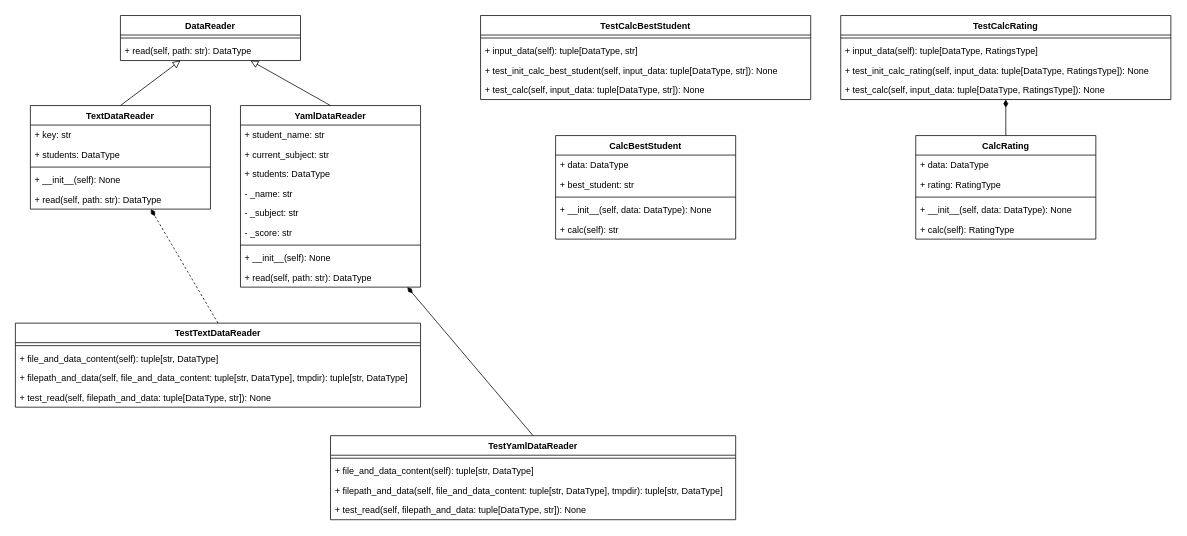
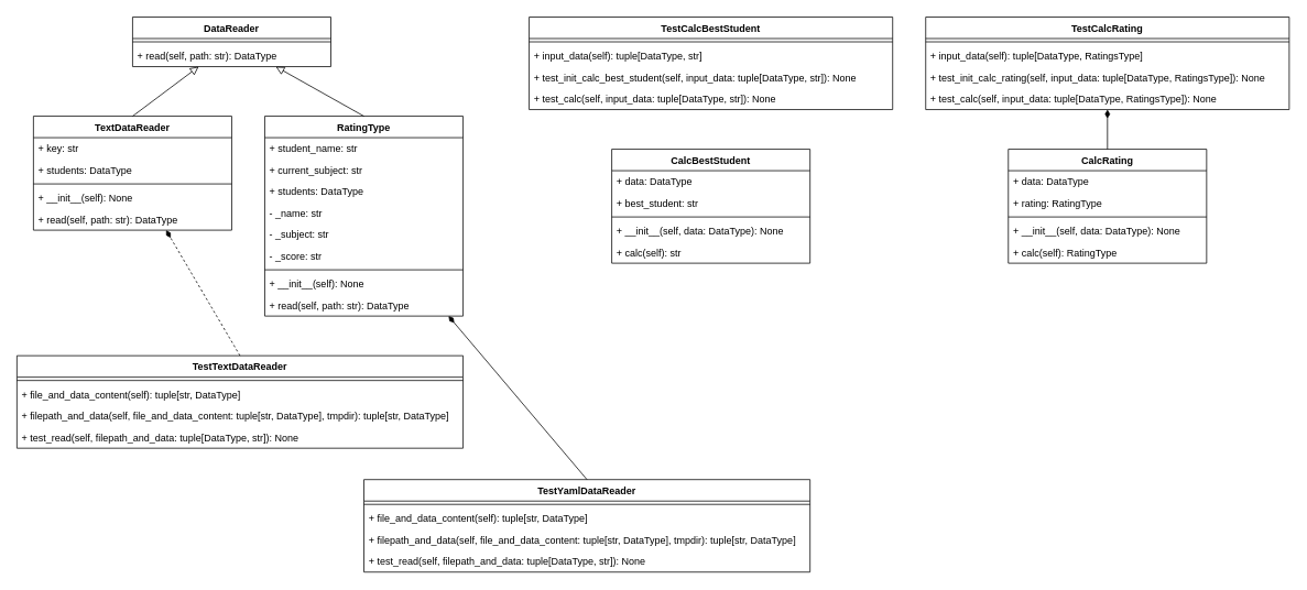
  <mxCell id="0" />
  <mxCell id="1" parent="0" />
  <mxCell id="2" value="CalcBestStudent" style="swimlane;fontStyle=1;align=center;verticalAlign=top;childLayout=stackLayout;horizontal=1;startSize=26;horizontalStack=0;resizeParent=1;resizeParentMax=0;resizeLast=0;collapsible=1;marginBottom=0;" vertex="1" parent="1"><mxGeometry x="740" y="180" width="240" height="138" as="geometry" /></mxCell>
  <mxCell id="3" value="+ data: DataType" style="text;strokeColor=none;fillColor=none;align=left;verticalAlign=top;spacingLeft=4;spacingRight=4;overflow=hidden;rotatable=0;points=[[0,0.5],[1,0.5]];portConstraint=eastwest;" vertex="1" parent="2"><mxGeometry y="26" width="240" height="26" as="geometry" /></mxCell>
  <mxCell id="4" value="+ best_student: str" style="text;strokeColor=none;fillColor=none;align=left;verticalAlign=top;spacingLeft=4;spacingRight=4;overflow=hidden;rotatable=0;points=[[0,0.5],[1,0.5]];portConstraint=eastwest;" vertex="1" parent="2"><mxGeometry y="52" width="240" height="26" as="geometry" /></mxCell>
  <mxCell id="5" value="" style="line;strokeWidth=1;fillColor=none;align=left;verticalAlign=middle;spacingTop=-1;spacingLeft=3;spacingRight=3;rotatable=0;labelPosition=right;points=[];portConstraint=eastwest;strokeColor=inherit;" vertex="1" parent="2"><mxGeometry y="78" width="240" height="8" as="geometry" /></mxCell>
  <mxCell id="6" value="+ __init__(self, data: DataType): None" style="text;strokeColor=none;fillColor=none;align=left;verticalAlign=top;spacingLeft=4;spacingRight=4;overflow=hidden;rotatable=0;points=[[0,0.5],[1,0.5]];portConstraint=eastwest;" vertex="1" parent="2"><mxGeometry y="86" width="240" height="26" as="geometry" /></mxCell>
  <mxCell id="7" value="+ calc(self): str" style="text;strokeColor=none;fillColor=none;align=left;verticalAlign=top;spacingLeft=4;spacingRight=4;overflow=hidden;rotatable=0;points=[[0,0.5],[1,0.5]];portConstraint=eastwest;" vertex="1" parent="2"><mxGeometry y="112" width="240" height="26" as="geometry" /></mxCell>
  <mxCell id="8" value="CalcRating" style="swimlane;fontStyle=1;align=center;verticalAlign=top;childLayout=stackLayout;horizontal=1;startSize=26;horizontalStack=0;resizeParent=1;resizeParentMax=0;resizeLast=0;collapsible=1;marginBottom=0;" vertex="1" parent="1"><mxGeometry x="1220" y="180" width="240" height="138" as="geometry" /></mxCell>
  <mxCell id="9" value="+ data: DataType" style="text;strokeColor=none;fillColor=none;align=left;verticalAlign=top;spacingLeft=4;spacingRight=4;overflow=hidden;rotatable=0;points=[[0,0.5],[1,0.5]];portConstraint=eastwest;" vertex="1" parent="8"><mxGeometry y="26" width="240" height="26" as="geometry" /></mxCell>
  <mxCell id="10" value="+ rating: RatingType" style="text;strokeColor=none;fillColor=none;align=left;verticalAlign=top;spacingLeft=4;spacingRight=4;overflow=hidden;rotatable=0;points=[[0,0.5],[1,0.5]];portConstraint=eastwest;" vertex="1" parent="8"><mxGeometry y="52" width="240" height="26" as="geometry" /></mxCell>
  <mxCell id="11" value="" style="line;strokeWidth=1;fillColor=none;align=left;verticalAlign=middle;spacingTop=-1;spacingLeft=3;spacingRight=3;rotatable=0;labelPosition=right;points=[];portConstraint=eastwest;strokeColor=inherit;" vertex="1" parent="8"><mxGeometry y="78" width="240" height="8" as="geometry" /></mxCell>
  <mxCell id="12" value="+ __init__(self, data: DataType): None" style="text;strokeColor=none;fillColor=none;align=left;verticalAlign=top;spacingLeft=4;spacingRight=4;overflow=hidden;rotatable=0;points=[[0,0.5],[1,0.5]];portConstraint=eastwest;" vertex="1" parent="8"><mxGeometry y="86" width="240" height="26" as="geometry" /></mxCell>
  <mxCell id="13" value="+ calc(self): RatingType" style="text;strokeColor=none;fillColor=none;align=left;verticalAlign=top;spacingLeft=4;spacingRight=4;overflow=hidden;rotatable=0;points=[[0,0.5],[1,0.5]];portConstraint=eastwest;" vertex="1" parent="8"><mxGeometry y="112" width="240" height="26" as="geometry" /></mxCell>
  <mxCell id="14" value="DataReader" style="swimlane;fontStyle=1;align=center;verticalAlign=top;childLayout=stackLayout;horizontal=1;startSize=26;horizontalStack=0;resizeParent=1;resizeParentMax=0;resizeLast=0;collapsible=1;marginBottom=0;" vertex="1" parent="1"><mxGeometry x="160" y="20" width="240" height="60" as="geometry" /></mxCell>
  <mxCell id="15" value="" style="line;strokeWidth=1;fillColor=none;align=left;verticalAlign=middle;spacingTop=-1;spacingLeft=3;spacingRight=3;rotatable=0;labelPosition=right;points=[];portConstraint=eastwest;strokeColor=inherit;" vertex="1" parent="14"><mxGeometry y="26" width="240" height="8" as="geometry" /></mxCell>
  <mxCell id="16" value="+ read(self, path: str): DataType" style="text;strokeColor=none;fillColor=none;align=left;verticalAlign=top;spacingLeft=4;spacingRight=4;overflow=hidden;rotatable=0;points=[[0,0.5],[1,0.5]];portConstraint=eastwest;" vertex="1" parent="14"><mxGeometry y="34" width="240" height="26" as="geometry" /></mxCell>
  <mxCell id="17" value="TextDataReader" style="swimlane;fontStyle=1;align=center;verticalAlign=top;childLayout=stackLayout;horizontal=1;startSize=26;horizontalStack=0;resizeParent=1;resizeParentMax=0;resizeLast=0;collapsible=1;marginBottom=0;" vertex="1" parent="1"><mxGeometry x="40" y="140" width="240" height="138" as="geometry" /></mxCell>
  <mxCell id="18" value="+ key: str" style="text;strokeColor=none;fillColor=none;align=left;verticalAlign=top;spacingLeft=4;spacingRight=4;overflow=hidden;rotatable=0;points=[[0,0.5],[1,0.5]];portConstraint=eastwest;" vertex="1" parent="17"><mxGeometry y="26" width="240" height="26" as="geometry" /></mxCell>
  <mxCell id="19" value="+ students: DataType" style="text;strokeColor=none;fillColor=none;align=left;verticalAlign=top;spacingLeft=4;spacingRight=4;overflow=hidden;rotatable=0;points=[[0,0.5],[1,0.5]];portConstraint=eastwest;" vertex="1" parent="17"><mxGeometry y="52" width="240" height="26" as="geometry" /></mxCell>
  <mxCell id="20" value="" style="line;strokeWidth=1;fillColor=none;align=left;verticalAlign=middle;spacingTop=-1;spacingLeft=3;spacingRight=3;rotatable=0;labelPosition=right;points=[];portConstraint=eastwest;strokeColor=inherit;" vertex="1" parent="17"><mxGeometry y="78" width="240" height="8" as="geometry" /></mxCell>
  <mxCell id="21" value="+ __init__(self): None" style="text;strokeColor=none;fillColor=none;align=left;verticalAlign=top;spacingLeft=4;spacingRight=4;overflow=hidden;rotatable=0;points=[[0,0.5],[1,0.5]];portConstraint=eastwest;" vertex="1" parent="17"><mxGeometry y="86" width="240" height="26" as="geometry" /></mxCell>
  <mxCell id="22" value="+ read(self, path: str): DataType" style="text;strokeColor=none;fillColor=none;align=left;verticalAlign=top;spacingLeft=4;spacingRight=4;overflow=hidden;rotatable=0;points=[[0,0.5],[1,0.5]];portConstraint=eastwest;" vertex="1" parent="17"><mxGeometry y="112" width="240" height="26" as="geometry" /></mxCell>
  <mxCell id="23" value="" style="endArrow=block;endSize=8;endFill=0;html=1;rounded=0;exitX=0.5;exitY=0;exitDx=0;exitDy=0;" edge="1" parent="1" source="17" target="14"><mxGeometry width="160" relative="1" as="geometry"><mxPoint x="440" y="160" as="sourcePoint" /><mxPoint x="600" y="160" as="targetPoint" /></mxGeometry></mxCell>
- <mxCell id="24" value="YamlDataReader" style="swimlane;fontStyle=1;align=center;verticalAlign=top;childLayout=stackLayout;horizontal=1;startSize=26;horizontalStack=0;resizeParent=1;resizeParentMax=0;resizeLast=0;collapsible=1;marginBottom=0;" vertex="1" parent="1"><mxGeometry x="320" y="140" width="240" height="242" as="geometry" /></mxCell>
+ <mxCell id="24" value="RatingType" style="swimlane;fontStyle=1;align=center;verticalAlign=top;childLayout=stackLayout;horizontal=1;startSize=26;horizontalStack=0;resizeParent=1;resizeParentMax=0;resizeLast=0;collapsible=1;marginBottom=0;" vertex="1" parent="1"><mxGeometry x="320" y="140" width="240" height="242" as="geometry" /></mxCell>
  <mxCell id="25" value="+ student_name: str" style="text;strokeColor=none;fillColor=none;align=left;verticalAlign=top;spacingLeft=4;spacingRight=4;overflow=hidden;rotatable=0;points=[[0,0.5],[1,0.5]];portConstraint=eastwest;" vertex="1" parent="24"><mxGeometry y="26" width="240" height="26" as="geometry" /></mxCell>
  <mxCell id="26" value="+ current_subject: str" style="text;strokeColor=none;fillColor=none;align=left;verticalAlign=top;spacingLeft=4;spacingRight=4;overflow=hidden;rotatable=0;points=[[0,0.5],[1,0.5]];portConstraint=eastwest;" vertex="1" parent="24"><mxGeometry y="52" width="240" height="26" as="geometry" /></mxCell>
  <mxCell id="27" value="+ students: DataType" style="text;strokeColor=none;fillColor=none;align=left;verticalAlign=top;spacingLeft=4;spacingRight=4;overflow=hidden;rotatable=0;points=[[0,0.5],[1,0.5]];portConstraint=eastwest;" vertex="1" parent="24"><mxGeometry y="78" width="240" height="26" as="geometry" /></mxCell>
  <mxCell id="28" value="- _name: str" style="text;strokeColor=none;fillColor=none;align=left;verticalAlign=top;spacingLeft=4;spacingRight=4;overflow=hidden;rotatable=0;points=[[0,0.5],[1,0.5]];portConstraint=eastwest;" vertex="1" parent="24"><mxGeometry y="104" width="240" height="26" as="geometry" /></mxCell>
  <mxCell id="29" value="- _subject: str" style="text;strokeColor=none;fillColor=none;align=left;verticalAlign=top;spacingLeft=4;spacingRight=4;overflow=hidden;rotatable=0;points=[[0,0.5],[1,0.5]];portConstraint=eastwest;" vertex="1" parent="24"><mxGeometry y="130" width="240" height="26" as="geometry" /></mxCell>
  <mxCell id="30" value="- _score: str" style="text;strokeColor=none;fillColor=none;align=left;verticalAlign=top;spacingLeft=4;spacingRight=4;overflow=hidden;rotatable=0;points=[[0,0.5],[1,0.5]];portConstraint=eastwest;" vertex="1" parent="24"><mxGeometry y="156" width="240" height="26" as="geometry" /></mxCell>
  <mxCell id="31" value="" style="line;strokeWidth=1;fillColor=none;align=left;verticalAlign=middle;spacingTop=-1;spacingLeft=3;spacingRight=3;rotatable=0;labelPosition=right;points=[];portConstraint=eastwest;strokeColor=inherit;" vertex="1" parent="24"><mxGeometry y="182" width="240" height="8" as="geometry" /></mxCell>
  <mxCell id="32" value="+ __init__(self): None" style="text;strokeColor=none;fillColor=none;align=left;verticalAlign=top;spacingLeft=4;spacingRight=4;overflow=hidden;rotatable=0;points=[[0,0.5],[1,0.5]];portConstraint=eastwest;" vertex="1" parent="24"><mxGeometry y="190" width="240" height="26" as="geometry" /></mxCell>
  <mxCell id="33" value="+ read(self, path: str): DataType" style="text;strokeColor=none;fillColor=none;align=left;verticalAlign=top;spacingLeft=4;spacingRight=4;overflow=hidden;rotatable=0;points=[[0,0.5],[1,0.5]];portConstraint=eastwest;" vertex="1" parent="24"><mxGeometry y="216" width="240" height="26" as="geometry" /></mxCell>
  <mxCell id="34" value="" style="endArrow=block;endSize=8;endFill=0;html=1;rounded=0;exitX=0.5;exitY=0;exitDx=0;exitDy=0;" edge="1" parent="1" source="24" target="14"><mxGeometry width="160" relative="1" as="geometry"><mxPoint x="290" y="150" as="sourcePoint" /><mxPoint x="290" y="90" as="targetPoint" /></mxGeometry></mxCell>
  <mxCell id="35" value="TestCalcBestStudent" style="swimlane;fontStyle=1;align=center;verticalAlign=top;childLayout=stackLayout;horizontal=1;startSize=26;horizontalStack=0;resizeParent=1;resizeParentMax=0;resizeLast=0;collapsible=1;marginBottom=0;" vertex="1" parent="1"><mxGeometry x="640" y="20" width="440" height="112" as="geometry" /></mxCell>
  <mxCell id="36" value="" style="line;strokeWidth=1;fillColor=none;align=left;verticalAlign=middle;spacingTop=-1;spacingLeft=3;spacingRight=3;rotatable=0;labelPosition=right;points=[];portConstraint=eastwest;strokeColor=inherit;" vertex="1" parent="35"><mxGeometry y="26" width="440" height="8" as="geometry" /></mxCell>
  <mxCell id="37" value="+ input_data(self): tuple[DataType, str]" style="text;strokeColor=none;fillColor=none;align=left;verticalAlign=top;spacingLeft=4;spacingRight=4;overflow=hidden;rotatable=0;points=[[0,0.5],[1,0.5]];portConstraint=eastwest;" vertex="1" parent="35"><mxGeometry y="34" width="440" height="26" as="geometry" /></mxCell>
  <mxCell id="38" value="+ test_init_calc_best_student(self, input_data: tuple[DataType, str]): None" style="text;strokeColor=none;fillColor=none;align=left;verticalAlign=top;spacingLeft=4;spacingRight=4;overflow=hidden;rotatable=0;points=[[0,0.5],[1,0.5]];portConstraint=eastwest;" vertex="1" parent="35"><mxGeometry y="60" width="440" height="26" as="geometry" /></mxCell>
  <mxCell id="39" value="+ test_calc(self, input_data: tuple[DataType, str]): None" style="text;strokeColor=none;fillColor=none;align=left;verticalAlign=top;spacingLeft=4;spacingRight=4;overflow=hidden;rotatable=0;points=[[0,0.5],[1,0.5]];portConstraint=eastwest;" vertex="1" parent="35"><mxGeometry y="86" width="440" height="26" as="geometry" /></mxCell>
  <mxCell id="40" value="TestCalcRating" style="swimlane;fontStyle=1;align=center;verticalAlign=top;childLayout=stackLayout;horizontal=1;startSize=26;horizontalStack=0;resizeParent=1;resizeParentMax=0;resizeLast=0;collapsible=1;marginBottom=0;" vertex="1" parent="1"><mxGeometry x="1120" y="20" width="440" height="112" as="geometry" /></mxCell>
  <mxCell id="41" value="" style="line;strokeWidth=1;fillColor=none;align=left;verticalAlign=middle;spacingTop=-1;spacingLeft=3;spacingRight=3;rotatable=0;labelPosition=right;points=[];portConstraint=eastwest;strokeColor=inherit;" vertex="1" parent="40"><mxGeometry y="26" width="440" height="8" as="geometry" /></mxCell>
  <mxCell id="42" value="+ input_data(self): tuple[DataType, RatingsType]" style="text;strokeColor=none;fillColor=none;align=left;verticalAlign=top;spacingLeft=4;spacingRight=4;overflow=hidden;rotatable=0;points=[[0,0.5],[1,0.5]];portConstraint=eastwest;" vertex="1" parent="40"><mxGeometry y="34" width="440" height="26" as="geometry" /></mxCell>
  <mxCell id="43" value="+ test_init_calc_rating(self, input_data: tuple[DataType, RatingsType]): None" style="text;strokeColor=none;fillColor=none;align=left;verticalAlign=top;spacingLeft=4;spacingRight=4;overflow=hidden;rotatable=0;points=[[0,0.5],[1,0.5]];portConstraint=eastwest;" vertex="1" parent="40"><mxGeometry y="60" width="440" height="26" as="geometry" /></mxCell>
  <mxCell id="44" value="+ test_calc(self, input_data: tuple[DataType, RatingsType]): None" style="text;strokeColor=none;fillColor=none;align=left;verticalAlign=top;spacingLeft=4;spacingRight=4;overflow=hidden;rotatable=0;points=[[0,0.5],[1,0.5]];portConstraint=eastwest;" vertex="1" parent="40"><mxGeometry y="86" width="440" height="26" as="geometry" /></mxCell>
  <mxCell id="45" value="" style="endArrow=diamondThin;endSize=8;endFill=1;html=1;rounded=0;exitX=0.5;exitY=0;exitDx=0;exitDy=0;" edge="1" parent="1" source="8" target="40"><mxGeometry width="160" relative="1" as="geometry"><mxPoint x="870" y="190" as="sourcePoint" /><mxPoint x="870" y="142" as="targetPoint" /></mxGeometry></mxCell>
  <mxCell id="46" value="TestTextDataReader" style="swimlane;fontStyle=1;align=center;verticalAlign=top;childLayout=stackLayout;horizontal=1;startSize=26;horizontalStack=0;resizeParent=1;resizeParentMax=0;resizeLast=0;collapsible=1;marginBottom=0;" vertex="1" parent="1"><mxGeometry x="20" y="430" width="540" height="112" as="geometry" /></mxCell>
  <mxCell id="47" value="" style="line;strokeWidth=1;fillColor=none;align=left;verticalAlign=middle;spacingTop=-1;spacingLeft=3;spacingRight=3;rotatable=0;labelPosition=right;points=[];portConstraint=eastwest;strokeColor=inherit;" vertex="1" parent="46"><mxGeometry y="26" width="540" height="8" as="geometry" /></mxCell>
  <mxCell id="48" value="+ file_and_data_content(self): tuple[str, DataType]" style="text;strokeColor=none;fillColor=none;align=left;verticalAlign=top;spacingLeft=4;spacingRight=4;overflow=hidden;rotatable=0;points=[[0,0.5],[1,0.5]];portConstraint=eastwest;" vertex="1" parent="46"><mxGeometry y="34" width="540" height="26" as="geometry" /></mxCell>
  <mxCell id="49" value="+ filepath_and_data(self, file_and_data_content: tuple[str, DataType], tmpdir): tuple[str, DataType]" style="text;strokeColor=none;fillColor=none;align=left;verticalAlign=top;spacingLeft=4;spacingRight=4;overflow=hidden;rotatable=0;points=[[0,0.5],[1,0.5]];portConstraint=eastwest;" vertex="1" parent="46"><mxGeometry y="60" width="540" height="26" as="geometry" /></mxCell>
  <mxCell id="50" value="+ test_read(self, filepath_and_data: tuple[DataType, str]): None" style="text;strokeColor=none;fillColor=none;align=left;verticalAlign=top;spacingLeft=4;spacingRight=4;overflow=hidden;rotatable=0;points=[[0,0.5],[1,0.5]];portConstraint=eastwest;" vertex="1" parent="46"><mxGeometry y="86" width="540" height="26" as="geometry" /></mxCell>
  <mxCell id="51" value="" style="endArrow=diamondThin;endSize=8;endFill=1;html=1;rounded=0;exitX=0.5;exitY=0;exitDx=0;exitDy=0;dashed=1;" edge="1" parent="1" source="46" target="17"><mxGeometry width="160" relative="1" as="geometry"><mxPoint x="-20" y="366" as="sourcePoint" /><mxPoint x="140" y="109.07" as="targetPoint" /></mxGeometry></mxCell>
  <mxCell id="52" value="TestYamlDataReader" style="swimlane;fontStyle=1;align=center;verticalAlign=top;childLayout=stackLayout;horizontal=1;startSize=26;horizontalStack=0;resizeParent=1;resizeParentMax=0;resizeLast=0;collapsible=1;marginBottom=0;" vertex="1" parent="1"><mxGeometry x="440" y="580" width="540" height="112" as="geometry" /></mxCell>
  <mxCell id="53" value="" style="line;strokeWidth=1;fillColor=none;align=left;verticalAlign=middle;spacingTop=-1;spacingLeft=3;spacingRight=3;rotatable=0;labelPosition=right;points=[];portConstraint=eastwest;strokeColor=inherit;" vertex="1" parent="52"><mxGeometry y="26" width="540" height="8" as="geometry" /></mxCell>
  <mxCell id="54" value="+ file_and_data_content(self): tuple[str, DataType]" style="text;strokeColor=none;fillColor=none;align=left;verticalAlign=top;spacingLeft=4;spacingRight=4;overflow=hidden;rotatable=0;points=[[0,0.5],[1,0.5]];portConstraint=eastwest;" vertex="1" parent="52"><mxGeometry y="34" width="540" height="26" as="geometry" /></mxCell>
  <mxCell id="55" value="+ filepath_and_data(self, file_and_data_content: tuple[str, DataType], tmpdir): tuple[str, DataType]" style="text;strokeColor=none;fillColor=none;align=left;verticalAlign=top;spacingLeft=4;spacingRight=4;overflow=hidden;rotatable=0;points=[[0,0.5],[1,0.5]];portConstraint=eastwest;" vertex="1" parent="52"><mxGeometry y="60" width="540" height="26" as="geometry" /></mxCell>
  <mxCell id="56" value="+ test_read(self, filepath_and_data: tuple[DataType, str]): None" style="text;strokeColor=none;fillColor=none;align=left;verticalAlign=top;spacingLeft=4;spacingRight=4;overflow=hidden;rotatable=0;points=[[0,0.5],[1,0.5]];portConstraint=eastwest;" vertex="1" parent="52"><mxGeometry y="86" width="540" height="26" as="geometry" /></mxCell>
  <mxCell id="57" value="" style="endArrow=diamondThin;endSize=8;endFill=1;html=1;rounded=0;exitX=0.5;exitY=0;exitDx=0;exitDy=0;" edge="1" parent="1" source="52" target="24"><mxGeometry width="160" relative="1" as="geometry"><mxPoint x="-40" y="430" as="sourcePoint" /><mxPoint x="101.327" y="288" as="targetPoint" /></mxGeometry></mxCell>
